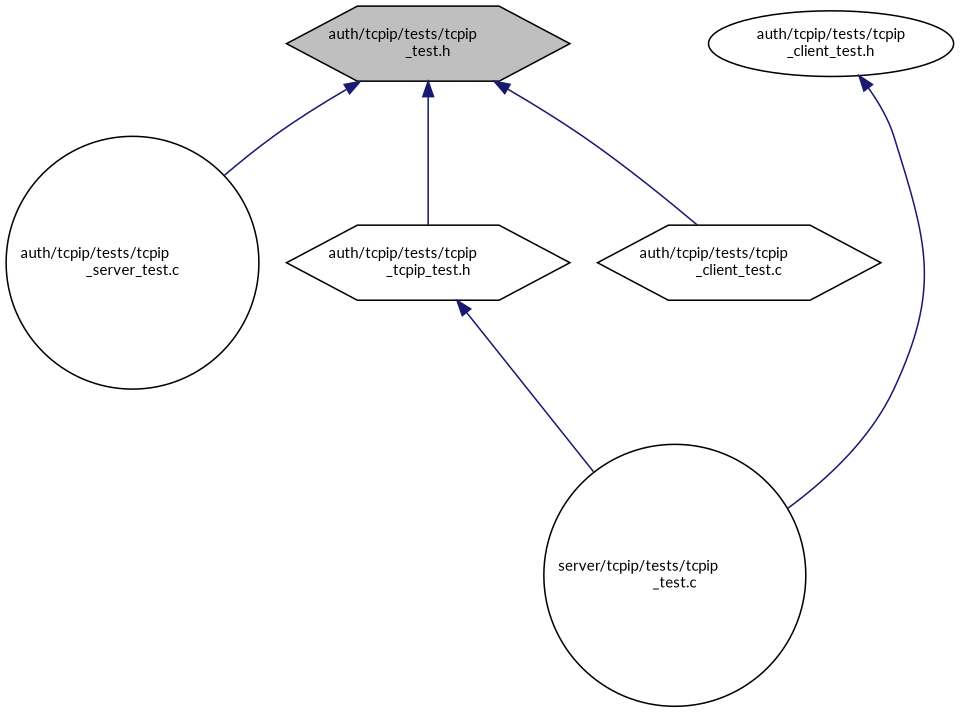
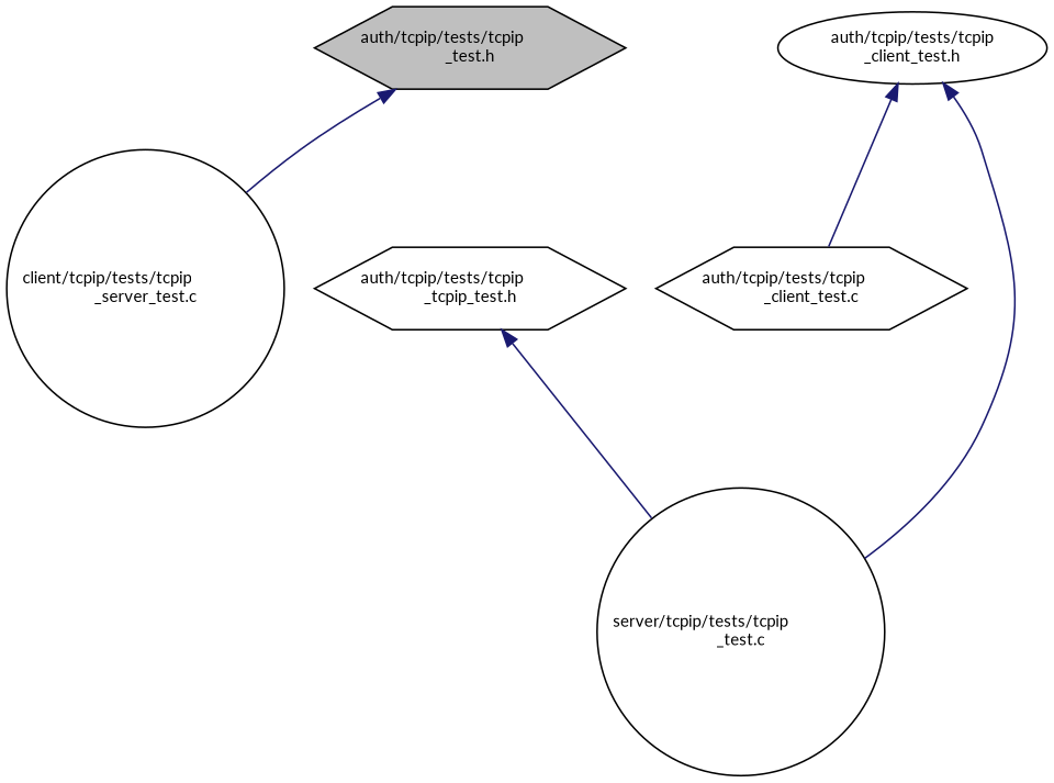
  digraph {
    fontname=Lato
    node [color=black fillcolor=white fontname=Lato fontsize=10 shape=hexagon style=filled]
    edge [color=midnightblue dir=back fontname=Lato fontsize=10 labelfontname=Helvetica labelfontsize=10 style=solid]
    n1 [fillcolor=grey75 fontcolor=black height=0.2 label="auth/tcpip/tests/tcpip\l_test.h" width=0.4]
    n2 [height=0.2 label="auth/tcpip/tests/tcpip\l_client_test.c" width=0.4]
-   n3 [height=0.2 label="auth/tcpip/tests/tcpip\l_server_test.c" shape=circle width=0.4]
+   n3 [height=0.2 label="client/tcpip/tests/tcpip\l_server_test.c" shape=circle width=0.4]
    n4 [height=0.2 label="auth/tcpip/tests/tcpip\l_tcpip_test.h" width=0.4]
    n5 [height=0.2 label="auth/tcpip/tests/tcpip\l_client_test.h" shape=ellipse width=0.4]
    n6 [height=0.2 label="server/tcpip/tests/tcpip\l_test.c" shape=circle width=0.4]
-   n1 -> n2
+   n5 -> n2
    n1 -> n3
-   n1 -> n4
    n4 -> n6
    n5 -> n6
  }
